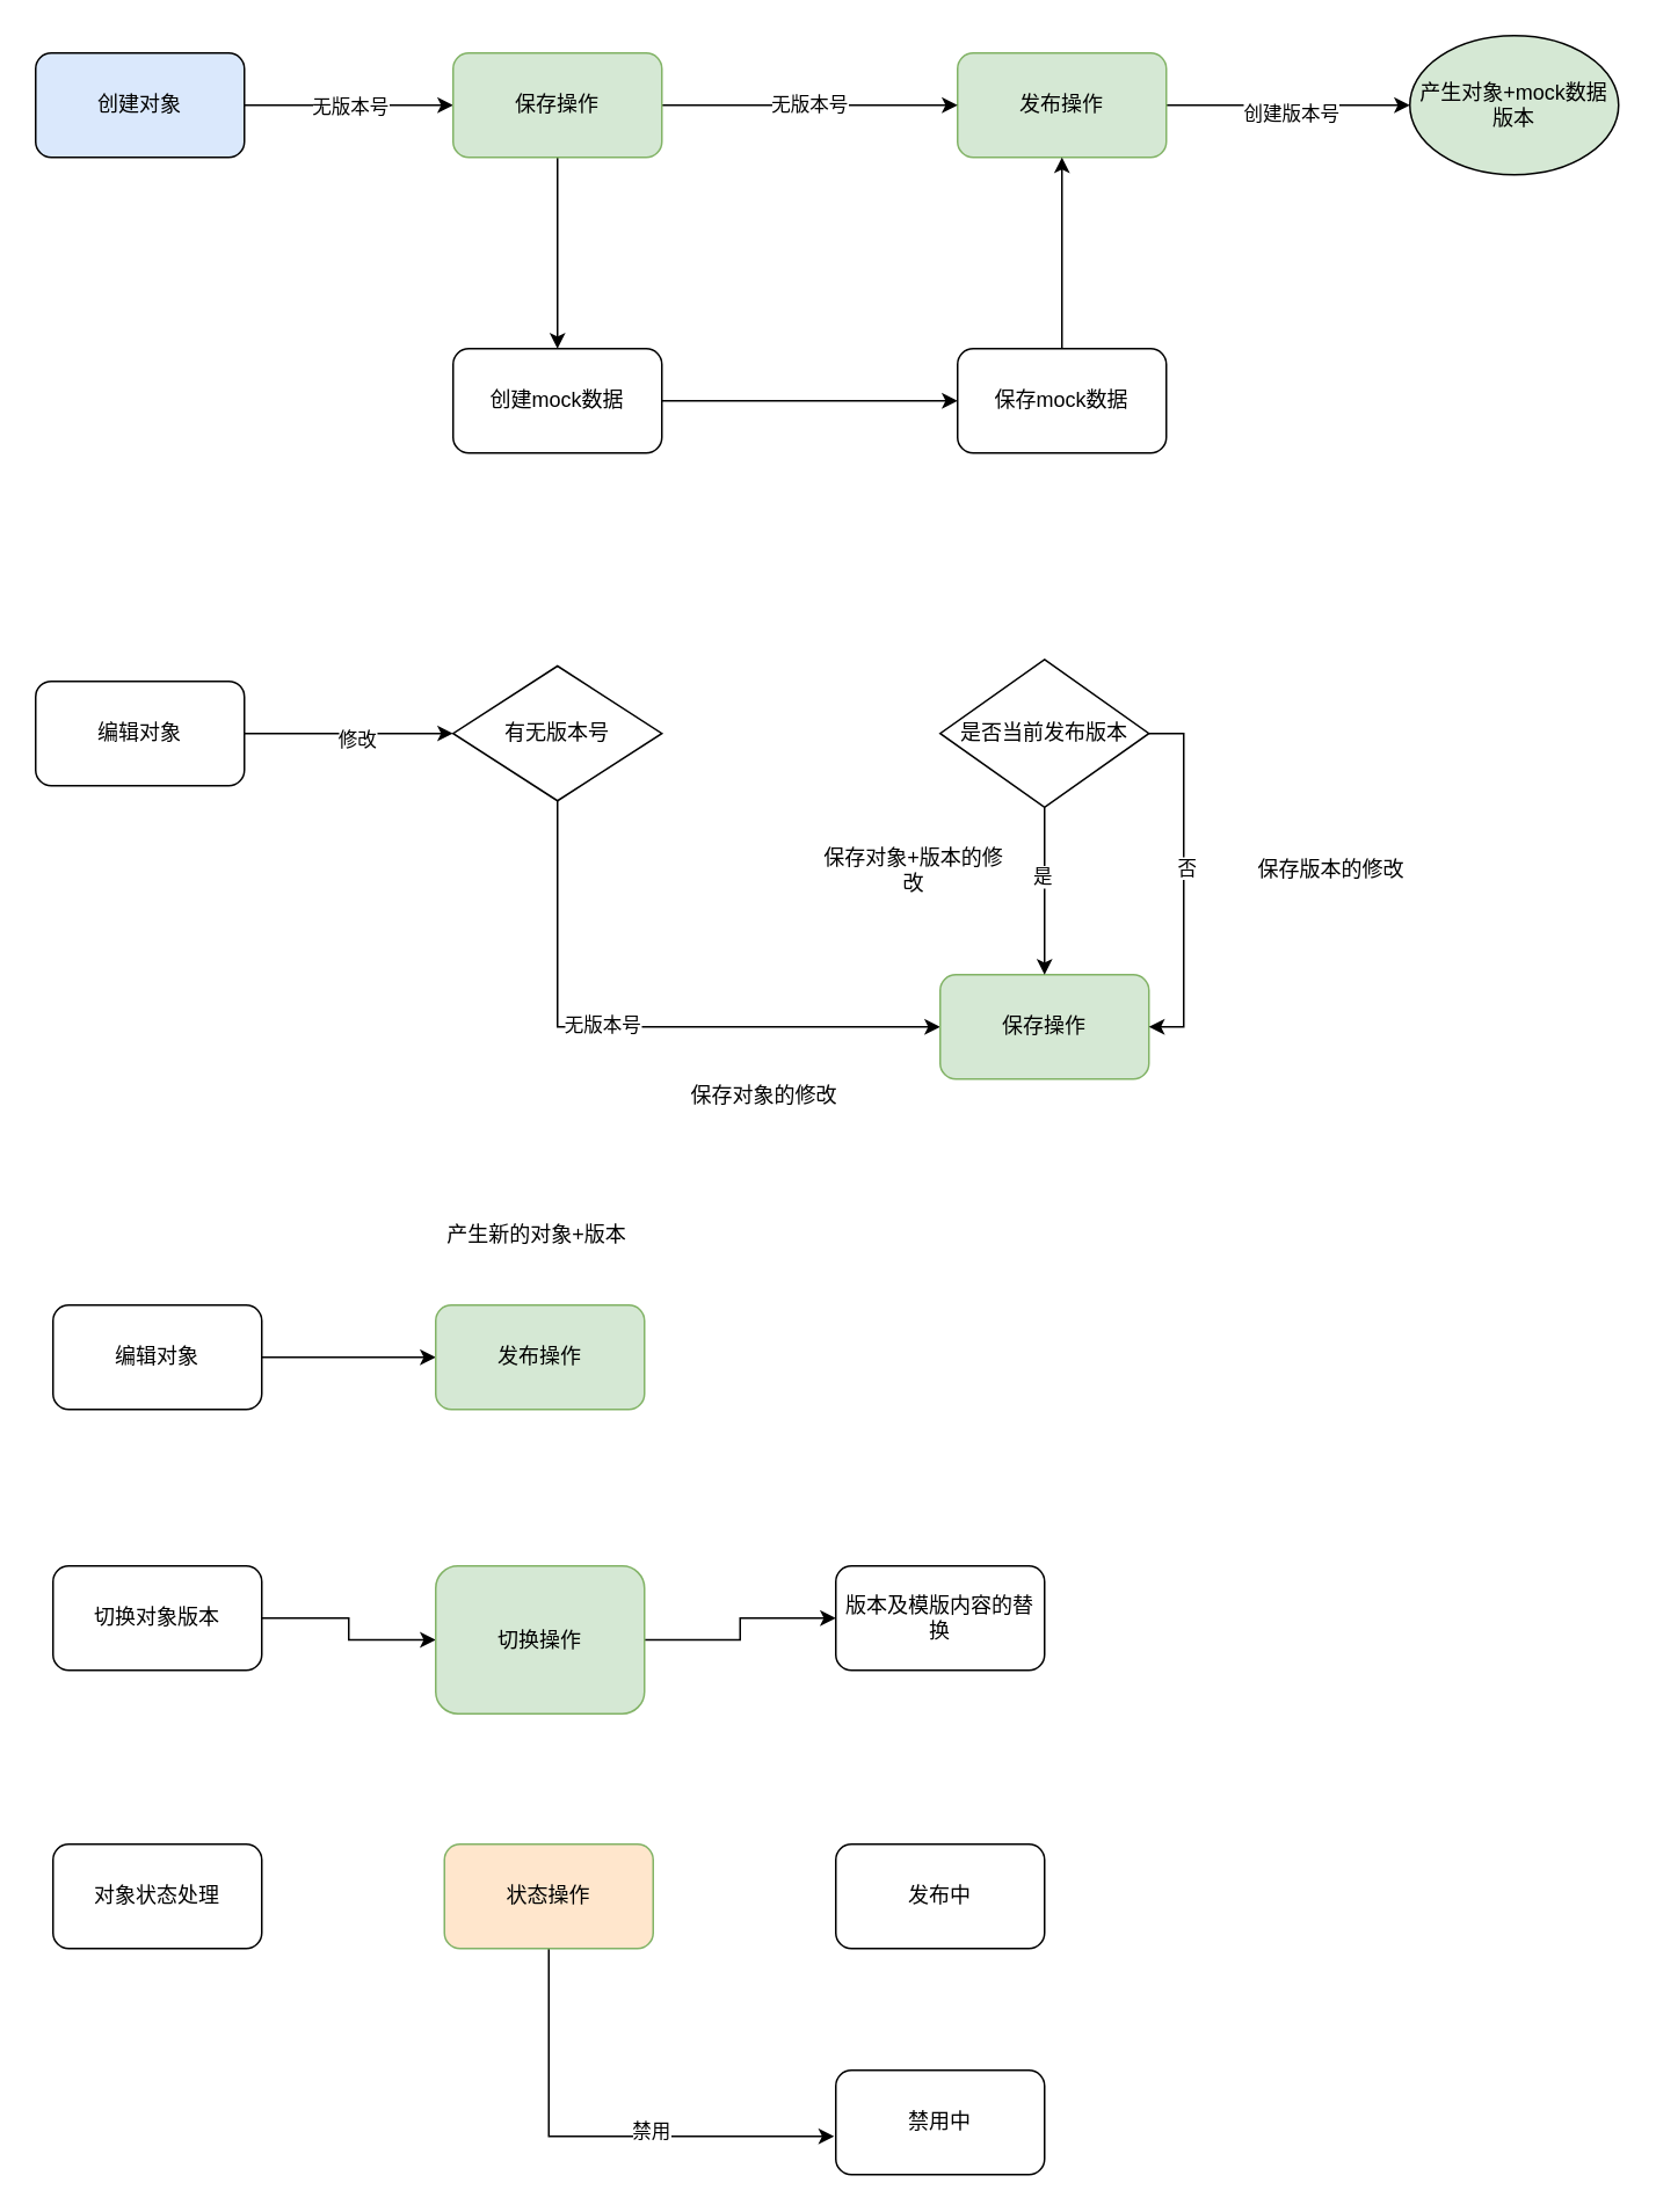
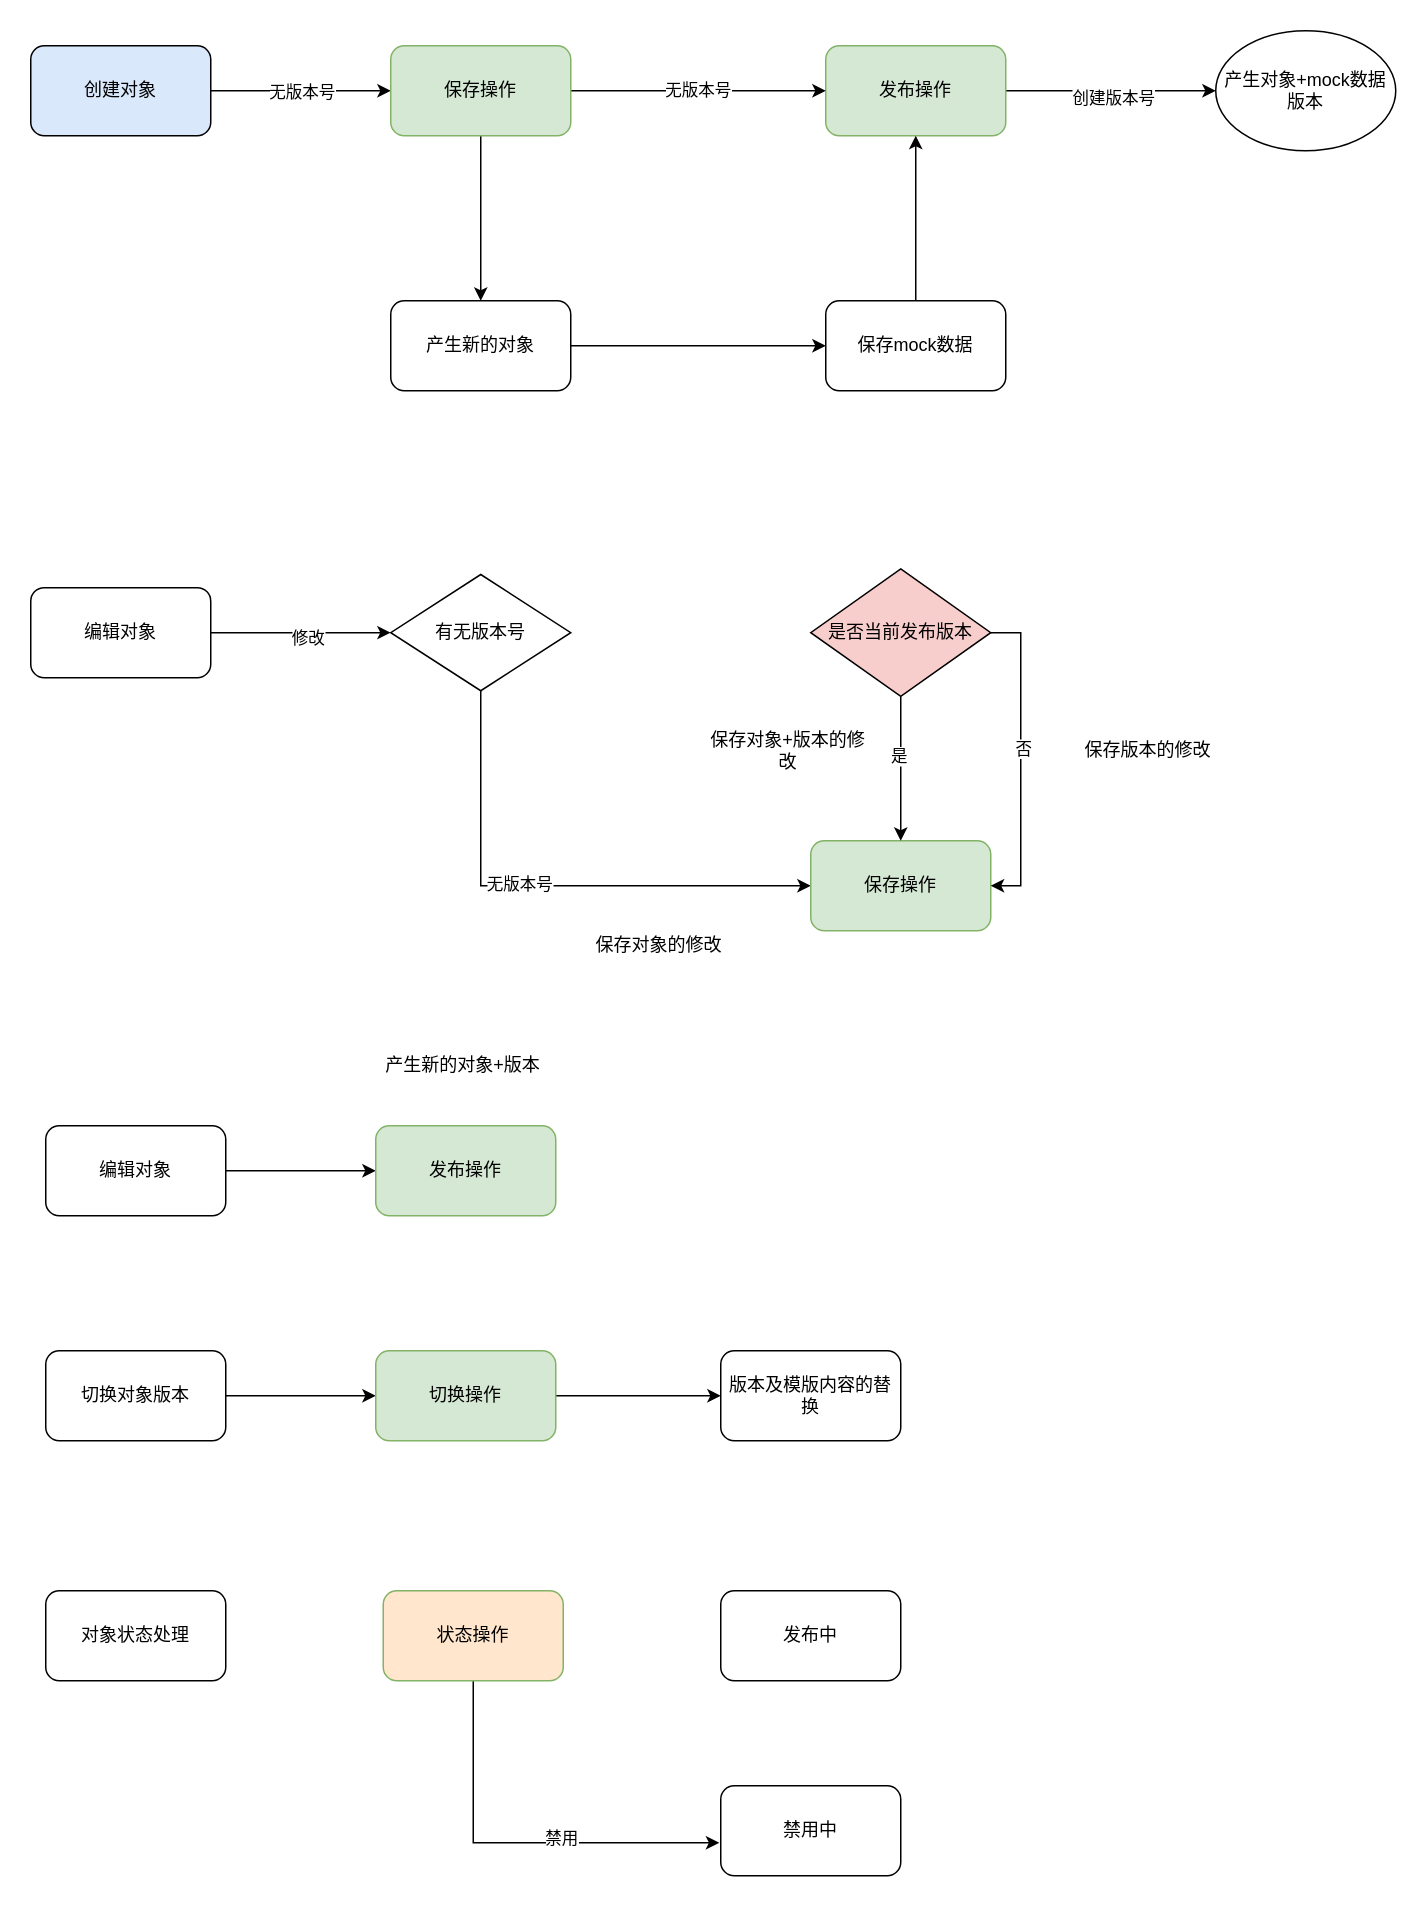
  <mxCell id="0" />
  <mxCell id="1" parent="0" />
  <mxCell id="2" style="edgeStyle=orthogonalEdgeStyle;rounded=0;orthogonalLoop=1;jettySize=auto;html=1;entryX=0;entryY=0.5;entryDx=0;entryDy=0;" parent="1" source="4" target="15" edge="1"><mxGeometry relative="1" as="geometry" /></mxCell>
  <mxCell id="3" value="无版本号" style="edgeLabel;html=1;align=center;verticalAlign=middle;resizable=0;points=[];" parent="2" vertex="1" connectable="0"><mxGeometry x="-0.55" y="-1" relative="1" as="geometry"><mxPoint x="33" y="-1" as="offset" /></mxGeometry></mxCell>
  <mxCell id="4" value="创建对象" style="rounded=1;whiteSpace=wrap;html=1;fillColor=#dae8fc;" parent="1" vertex="1"><mxGeometry x="20" y="30" width="120" height="60" as="geometry" /></mxCell>
  <mxCell id="5" style="edgeStyle=orthogonalEdgeStyle;rounded=0;orthogonalLoop=1;jettySize=auto;html=1;entryX=0;entryY=0.5;entryDx=0;entryDy=0;startArrow=none;startFill=0;exitX=0.5;exitY=1;exitDx=0;exitDy=0;" parent="1" source="28" target="22" edge="1"><mxGeometry relative="1" as="geometry" /></mxCell>
  <mxCell id="6" value="无版本号" style="edgeLabel;html=1;align=center;verticalAlign=middle;resizable=0;points=[];" parent="5" vertex="1" connectable="0"><mxGeometry x="-0.113" y="2" relative="1" as="geometry"><mxPoint as="offset" /></mxGeometry></mxCell>
  <mxCell id="7" style="edgeStyle=orthogonalEdgeStyle;rounded=0;orthogonalLoop=1;jettySize=auto;html=1;entryX=0;entryY=0.5;entryDx=0;entryDy=0;startArrow=none;startFill=0;" parent="1" source="9" target="28" edge="1"><mxGeometry relative="1" as="geometry" /></mxCell>
  <mxCell id="8" value="修改" style="edgeLabel;html=1;align=center;verticalAlign=middle;resizable=0;points=[];" parent="7" vertex="1" connectable="0"><mxGeometry x="0.067" y="-2" relative="1" as="geometry"><mxPoint y="1" as="offset" /></mxGeometry></mxCell>
  <mxCell id="9" value="编辑对象" style="rounded=1;whiteSpace=wrap;html=1;" parent="1" vertex="1"><mxGeometry x="20" y="391.25" width="120" height="60" as="geometry" /></mxCell>
  <mxCell id="10" style="edgeStyle=orthogonalEdgeStyle;rounded=0;orthogonalLoop=1;jettySize=auto;html=1;entryX=0;entryY=0.5;entryDx=0;entryDy=0;" parent="1" source="12" target="18" edge="1"><mxGeometry relative="1" as="geometry" /></mxCell>
  <mxCell id="11" value="创建版本号" style="edgeLabel;html=1;align=center;verticalAlign=middle;resizable=0;points=[];" parent="10" vertex="1" connectable="0"><mxGeometry x="0.014" y="-4" relative="1" as="geometry"><mxPoint as="offset" /></mxGeometry></mxCell>
  <mxCell id="12" value="发布操作" style="rounded=1;whiteSpace=wrap;html=1;fillColor=#d5e8d4;strokeColor=#82b366;" parent="1" vertex="1"><mxGeometry x="550" y="30" width="120" height="60" as="geometry" /></mxCell>
  <mxCell id="13" style="edgeStyle=orthogonalEdgeStyle;rounded=0;orthogonalLoop=1;jettySize=auto;html=1;entryX=0.5;entryY=0;entryDx=0;entryDy=0;exitX=0.5;exitY=1;exitDx=0;exitDy=0;startArrow=none;startFill=0;" parent="1" source="15" target="17" edge="1"><mxGeometry relative="1" as="geometry" /></mxCell>
  <mxCell id="14" value="无版本号" style="edgeStyle=orthogonalEdgeStyle;rounded=0;orthogonalLoop=1;jettySize=auto;html=1;" parent="1" source="15" target="12" edge="1"><mxGeometry relative="1" as="geometry" /></mxCell>
  <mxCell id="15" value="保存操作" style="rounded=1;whiteSpace=wrap;html=1;fillColor=#d5e8d4;strokeColor=#82b366;" parent="1" vertex="1"><mxGeometry x="260" y="30" width="120" height="60" as="geometry" /></mxCell>
  <mxCell id="16" style="edgeStyle=orthogonalEdgeStyle;rounded=0;orthogonalLoop=1;jettySize=auto;html=1;exitX=1;exitY=0.5;exitDx=0;exitDy=0;startArrow=none;startFill=0;" parent="1" source="17" target="20" edge="1"><mxGeometry relative="1" as="geometry" /></mxCell>
- <mxCell id="17" value="创建mock数据" style="rounded=1;whiteSpace=wrap;html=1;" parent="1" vertex="1"><mxGeometry x="260" y="200" width="120" height="60" as="geometry" /></mxCell>
- <mxCell id="18" value="产生对象+mock数据版本" style="ellipse;whiteSpace=wrap;html=1;fillColor=#d5e8d4;" parent="1" vertex="1"><mxGeometry x="810" y="20" width="120" height="80" as="geometry" /></mxCell>
+ <mxCell id="17" value="产生新的对象" style="rounded=1;whiteSpace=wrap;html=1;" parent="1" vertex="1"><mxGeometry x="260" y="200" width="120" height="60" as="geometry" /></mxCell>
+ <mxCell id="18" value="产生对象+mock数据版本" style="ellipse;whiteSpace=wrap;html=1;" parent="1" vertex="1"><mxGeometry x="810" y="20" width="120" height="80" as="geometry" /></mxCell>
  <mxCell id="19" style="edgeStyle=orthogonalEdgeStyle;rounded=0;orthogonalLoop=1;jettySize=auto;html=1;startArrow=none;startFill=0;" parent="1" source="20" target="12" edge="1"><mxGeometry relative="1" as="geometry" /></mxCell>
  <mxCell id="20" value="保存mock数据" style="rounded=1;whiteSpace=wrap;html=1;" parent="1" vertex="1"><mxGeometry x="550" y="200" width="120" height="60" as="geometry" /></mxCell>
  <mxCell id="21" value="保存对象的修改" style="text;html=1;strokeColor=none;fillColor=none;align=center;verticalAlign=middle;whiteSpace=wrap;rounded=0;" parent="1" vertex="1"><mxGeometry x="384" y="620" width="110" height="20" as="geometry" /></mxCell>
  <mxCell id="22" value="保存操作" style="rounded=1;whiteSpace=wrap;html=1;fillColor=#d5e8d4;strokeColor=#82b366;" parent="1" vertex="1"><mxGeometry x="540" y="560" width="120" height="60" as="geometry" /></mxCell>
  <mxCell id="23" style="edgeStyle=orthogonalEdgeStyle;rounded=0;orthogonalLoop=1;jettySize=auto;html=1;startArrow=none;startFill=0;" parent="1" source="27" target="22" edge="1"><mxGeometry relative="1" as="geometry" /></mxCell>
  <mxCell id="24" value="是" style="edgeLabel;html=1;align=center;verticalAlign=middle;resizable=0;points=[];" parent="23" vertex="1" connectable="0"><mxGeometry x="-0.164" y="-2" relative="1" as="geometry"><mxPoint as="offset" /></mxGeometry></mxCell>
  <mxCell id="25" style="edgeStyle=orthogonalEdgeStyle;rounded=0;orthogonalLoop=1;jettySize=auto;html=1;entryX=1;entryY=0.5;entryDx=0;entryDy=0;startArrow=none;startFill=0;exitX=1;exitY=0.5;exitDx=0;exitDy=0;" parent="1" source="27" target="22" edge="1"><mxGeometry relative="1" as="geometry" /></mxCell>
  <mxCell id="26" value="否" style="edgeLabel;html=1;align=center;verticalAlign=middle;resizable=0;points=[];" parent="25" vertex="1" connectable="0"><mxGeometry x="-0.073" y="1" relative="1" as="geometry"><mxPoint as="offset" /></mxGeometry></mxCell>
- <mxCell id="27" value="是否当前发布版本" style="rhombus;whiteSpace=wrap;html=1;" parent="1" vertex="1"><mxGeometry x="540" y="378.75" width="120" height="85" as="geometry" /></mxCell>
+ <mxCell id="27" value="是否当前发布版本" style="rhombus;whiteSpace=wrap;html=1;fillColor=#f8cecc;" parent="1" vertex="1"><mxGeometry x="540" y="378.75" width="120" height="85" as="geometry" /></mxCell>
  <mxCell id="28" value="有无版本号" style="rhombus;whiteSpace=wrap;html=1;" parent="1" vertex="1"><mxGeometry x="260" y="382.5" width="120" height="77.5" as="geometry" /></mxCell>
  <mxCell id="29" value="保存对象+版本的修改" style="text;html=1;strokeColor=none;fillColor=none;align=center;verticalAlign=middle;whiteSpace=wrap;rounded=0;" parent="1" vertex="1"><mxGeometry x="470" y="490" width="110" height="20" as="geometry" /></mxCell>
  <mxCell id="30" value="保存版本的修改" style="text;html=1;strokeColor=none;fillColor=none;align=center;verticalAlign=middle;whiteSpace=wrap;rounded=0;" parent="1" vertex="1"><mxGeometry x="710" y="490" width="110" height="20" as="geometry" /></mxCell>
  <mxCell id="31" style="edgeStyle=orthogonalEdgeStyle;rounded=0;orthogonalLoop=1;jettySize=auto;html=1;startArrow=none;startFill=0;" parent="1" source="32" target="33" edge="1"><mxGeometry relative="1" as="geometry" /></mxCell>
  <mxCell id="32" value="编辑对象" style="rounded=1;whiteSpace=wrap;html=1;" parent="1" vertex="1"><mxGeometry x="30" y="750" width="120" height="60" as="geometry" /></mxCell>
  <mxCell id="33" value="发布操作" style="rounded=1;whiteSpace=wrap;html=1;fillColor=#d5e8d4;strokeColor=#82b366;" parent="1" vertex="1"><mxGeometry x="250" y="750" width="120" height="60" as="geometry" /></mxCell>
  <mxCell id="34" value="产生新的对象+版本&amp;nbsp;" style="text;html=1;strokeColor=none;fillColor=none;align=center;verticalAlign=middle;whiteSpace=wrap;rounded=0;" parent="1" vertex="1"><mxGeometry x="255" y="700" width="110" height="20" as="geometry" /></mxCell>
  <mxCell id="35" style="edgeStyle=orthogonalEdgeStyle;rounded=0;orthogonalLoop=1;jettySize=auto;html=1;entryX=0;entryY=0.5;entryDx=0;entryDy=0;startArrow=none;startFill=0;" parent="1" source="36" target="39" edge="1"><mxGeometry relative="1" as="geometry" /></mxCell>
  <mxCell id="36" value="切换对象版本" style="rounded=1;whiteSpace=wrap;html=1;" parent="1" vertex="1"><mxGeometry x="30" y="900" width="120" height="60" as="geometry" /></mxCell>
  <mxCell id="37" style="edgeStyle=orthogonalEdgeStyle;rounded=0;orthogonalLoop=1;jettySize=auto;html=1;exitX=0.5;exitY=1;exitDx=0;exitDy=0;startArrow=none;startFill=0;" parent="1" source="34" target="34" edge="1"><mxGeometry relative="1" as="geometry" /></mxCell>
  <mxCell id="38" style="edgeStyle=orthogonalEdgeStyle;rounded=0;orthogonalLoop=1;jettySize=auto;html=1;startArrow=none;startFill=0;entryX=0;entryY=0.5;entryDx=0;entryDy=0;" parent="1" source="39" target="40" edge="1"><mxGeometry relative="1" as="geometry"><mxPoint x="465" y="930" as="targetPoint" /></mxGeometry></mxCell>
- <mxCell id="39" value="切换操作" style="rounded=1;whiteSpace=wrap;html=1;fillColor=#d5e8d4;strokeColor=#82b366;" parent="1" vertex="1"><mxGeometry x="250" y="900" width="120" height="85" as="geometry" /></mxCell>
+ <mxCell id="39" value="切换操作" style="rounded=1;whiteSpace=wrap;html=1;fillColor=#d5e8d4;strokeColor=#82b366;" parent="1" vertex="1"><mxGeometry x="250" y="900" width="120" height="60" as="geometry" /></mxCell>
  <mxCell id="40" value="版本及模版内容的替换" style="rounded=1;whiteSpace=wrap;html=1;" parent="1" vertex="1"><mxGeometry x="480" y="900" width="120" height="60" as="geometry" /></mxCell>
  <mxCell id="41" value="对象状态处理" style="rounded=1;whiteSpace=wrap;html=1;" parent="1" vertex="1"><mxGeometry x="30" y="1060" width="120" height="60" as="geometry" /></mxCell>
  <mxCell id="42" style="edgeStyle=orthogonalEdgeStyle;rounded=0;orthogonalLoop=1;jettySize=auto;html=1;entryX=-0.008;entryY=0.633;entryDx=0;entryDy=0;entryPerimeter=0;startArrow=none;startFill=0;exitX=0.5;exitY=1;exitDx=0;exitDy=0;" parent="1" source="44" target="46" edge="1"><mxGeometry relative="1" as="geometry" /></mxCell>
  <mxCell id="43" value="禁用" style="edgeLabel;html=1;align=center;verticalAlign=middle;resizable=0;points=[];" parent="42" vertex="1" connectable="0"><mxGeometry x="0.228" y="3" relative="1" as="geometry"><mxPoint as="offset" /></mxGeometry></mxCell>
  <mxCell id="44" value="状态操作" style="rounded=1;whiteSpace=wrap;html=1;fillColor=#ffe6cc;strokeColor=#82b366;" parent="1" vertex="1"><mxGeometry x="255" y="1060" width="120" height="60" as="geometry" /></mxCell>
  <mxCell id="45" value="发布中" style="rounded=1;whiteSpace=wrap;html=1;" parent="1" vertex="1"><mxGeometry x="480" y="1060" width="120" height="60" as="geometry" /></mxCell>
  <mxCell id="46" value="禁用中" style="rounded=1;whiteSpace=wrap;html=1;" parent="1" vertex="1"><mxGeometry x="480" y="1190" width="120" height="60" as="geometry" /></mxCell>
